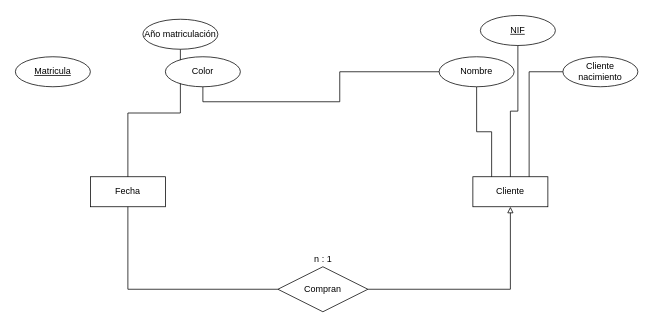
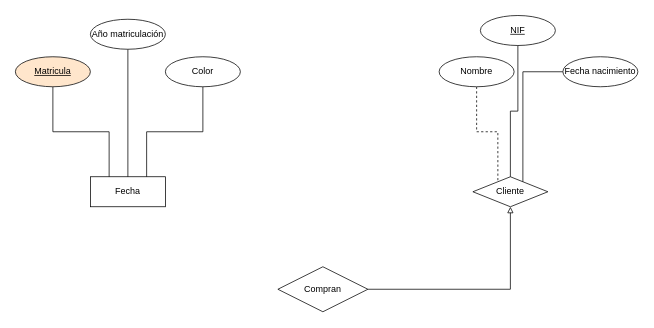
  <mxCell id="0" />
  <mxCell id="1" parent="0" />
  <mxCell id="2" value="Fecha" style="whiteSpace=wrap;html=1;align=center;" parent="1" vertex="1"><mxGeometry x="120" y="235" width="100" height="40" as="geometry" /></mxCell>
- <mxCell id="3" value="Cliente" style="whiteSpace=wrap;html=1;align=center;" parent="1" vertex="1"><mxGeometry x="630" y="235" width="100" height="40" as="geometry" /></mxCell>
- <mxCell id="4" style="edgeStyle=orthogonalEdgeStyle;rounded=0;orthogonalLoop=1;jettySize=auto;html=1;entryX=0.5;entryY=1;entryDx=0;entryDy=0;endArrow=none;endFill=0;" parent="1" source="6" target="2" edge="1"><mxGeometry relative="1" as="geometry" /></mxCell>
+ <mxCell id="3" value="Cliente" style="rhombus;whiteSpace=wrap;html=1;align=center;" parent="1" vertex="1"><mxGeometry x="630" y="235" width="100" height="40" as="geometry" /></mxCell>
  <mxCell id="5" style="edgeStyle=orthogonalEdgeStyle;rounded=0;orthogonalLoop=1;jettySize=auto;html=1;exitX=1;exitY=0.5;exitDx=0;exitDy=0;entryX=0.5;entryY=1;entryDx=0;entryDy=0;endArrow=block;endFill=0;" parent="1" source="6" target="3" edge="1"><mxGeometry relative="1" as="geometry" /></mxCell>
  <mxCell id="6" value="Compran" style="shape=rhombus;perimeter=rhombusPerimeter;whiteSpace=wrap;html=1;align=center;" parent="1" vertex="1"><mxGeometry x="370" y="355" width="120" height="60" as="geometry" /></mxCell>
- <mxCell id="8" value="Matricula" style="ellipse;whiteSpace=wrap;html=1;align=center;fontStyle=4;" parent="1" vertex="1"><mxGeometry x="20" y="75" width="100" height="40" as="geometry" /></mxCell>
+ <mxCell id="7" style="edgeStyle=orthogonalEdgeStyle;rounded=0;orthogonalLoop=1;jettySize=auto;html=1;entryX=0.25;entryY=0;entryDx=0;entryDy=0;endArrow=none;endFill=0;" parent="1" source="8" target="2" edge="1"><mxGeometry relative="1" as="geometry" /></mxCell>
+ <mxCell id="8" value="Matricula" style="ellipse;whiteSpace=wrap;html=1;align=center;fontStyle=4;fillColor=#ffe6cc;" parent="1" vertex="1"><mxGeometry x="20" y="75" width="100" height="40" as="geometry" /></mxCell>
  <mxCell id="9" style="edgeStyle=orthogonalEdgeStyle;rounded=0;orthogonalLoop=1;jettySize=auto;html=1;entryX=0.5;entryY=0;entryDx=0;entryDy=0;endArrow=none;endFill=0;" parent="1" source="10" target="2" edge="1"><mxGeometry relative="1" as="geometry" /></mxCell>
- <mxCell id="10" value="Año matriculación" style="ellipse;whiteSpace=wrap;html=1;align=center;" parent="1" vertex="1"><mxGeometry x="190" y="25" width="100" height="40" as="geometry" /></mxCell>
- <mxCell id="11" style="edgeStyle=orthogonalEdgeStyle;rounded=0;orthogonalLoop=1;jettySize=auto;html=1;exitX=0.5;exitY=1;exitDx=0;exitDy=0;endArrow=none;endFill=0;" parent="1" source="12" target="14" edge="1"><mxGeometry relative="1" as="geometry" /></mxCell>
+ <mxCell id="10" value="Año matriculación" style="ellipse;whiteSpace=wrap;html=1;align=center;" parent="1" vertex="1"><mxGeometry x="120" y="25" width="100" height="40" as="geometry" /></mxCell>
+ <mxCell id="11" style="edgeStyle=orthogonalEdgeStyle;rounded=0;orthogonalLoop=1;jettySize=auto;html=1;exitX=0.5;exitY=1;exitDx=0;exitDy=0;entryX=0.75;entryY=0;entryDx=0;entryDy=0;endArrow=none;endFill=0;" parent="1" source="12" target="2" edge="1"><mxGeometry relative="1" as="geometry" /></mxCell>
  <mxCell id="12" value="Color" style="ellipse;whiteSpace=wrap;html=1;align=center;" parent="1" vertex="1"><mxGeometry x="220" y="75" width="100" height="40" as="geometry" /></mxCell>
- <mxCell id="13" style="edgeStyle=orthogonalEdgeStyle;rounded=0;orthogonalLoop=1;jettySize=auto;html=1;entryX=0.25;entryY=0;entryDx=0;entryDy=0;endArrow=none;endFill=0;" parent="1" source="14" target="3" edge="1"><mxGeometry relative="1" as="geometry" /></mxCell>
+ <mxCell id="13" style="edgeStyle=orthogonalEdgeStyle;rounded=0;orthogonalLoop=1;jettySize=auto;html=1;entryX=0.25;entryY=0;entryDx=0;entryDy=0;endArrow=none;endFill=0;dashed=1;" parent="1" source="14" target="3" edge="1"><mxGeometry relative="1" as="geometry" /></mxCell>
  <mxCell id="14" value="Nombre" style="ellipse;whiteSpace=wrap;html=1;align=center;" parent="1" vertex="1"><mxGeometry x="585" y="75" width="100" height="40" as="geometry" /></mxCell>
  <mxCell id="15" style="edgeStyle=orthogonalEdgeStyle;rounded=0;orthogonalLoop=1;jettySize=auto;html=1;entryX=0.75;entryY=0;entryDx=0;entryDy=0;endArrow=none;endFill=0;" parent="1" source="16" target="3" edge="1"><mxGeometry relative="1" as="geometry" /></mxCell>
- <mxCell id="16" value="Cliente nacimiento" style="ellipse;whiteSpace=wrap;html=1;align=center;" parent="1" vertex="1"><mxGeometry x="750" y="75" width="100" height="40" as="geometry" /></mxCell>
+ <mxCell id="16" value="Fecha nacimiento" style="ellipse;whiteSpace=wrap;html=1;align=center;" parent="1" vertex="1"><mxGeometry x="750" y="75" width="100" height="40" as="geometry" /></mxCell>
  <mxCell id="17" style="edgeStyle=orthogonalEdgeStyle;rounded=0;orthogonalLoop=1;jettySize=auto;html=1;entryX=0.5;entryY=0;entryDx=0;entryDy=0;endArrow=none;endFill=0;" parent="1" source="18" target="3" edge="1"><mxGeometry relative="1" as="geometry" /></mxCell>
  <mxCell id="18" value="NIF" style="ellipse;whiteSpace=wrap;html=1;align=center;fontStyle=4;" parent="1" vertex="1"><mxGeometry x="640" y="20" width="100" height="40" as="geometry" /></mxCell>
- <mxCell id="19" value="n : 1" style="text;html=1;resizable=0;autosize=1;align=center;verticalAlign=middle;points=[];fillColor=none;strokeColor=none;rounded=0;" vertex="1" parent="1"><mxGeometry x="410" y="335" width="40" height="20" as="geometry" /></mxCell>
